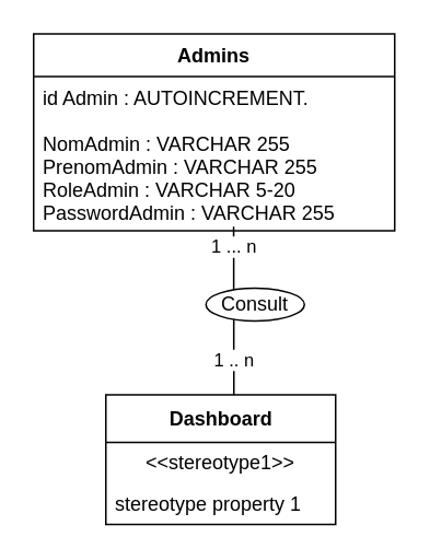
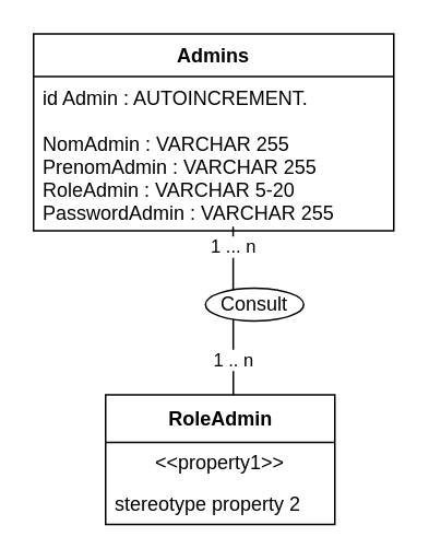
  <mxCell id="0" />
  <mxCell id="1" parent="0" />
  <mxCell id="2" value="Admins" style="swimlane;fontStyle=1;align=center;verticalAlign=top;childLayout=stackLayout;horizontal=1;startSize=26;horizontalStack=0;resizeParent=1;resizeParentMax=0;resizeLast=0;collapsible=1;marginBottom=0;" vertex="1" parent="1"><mxGeometry x="20" y="20" width="220" height="120" as="geometry" /></mxCell>
  <mxCell id="3" value="id Admin : AUTOINCREMENT.&#10;&#10;NomAdmin : VARCHAR 255&#10;PrenomAdmin : VARCHAR 255&#10;RoleAdmin : VARCHAR 5-20&#10;PasswordAdmin : VARCHAR 255&#10;" style="text;strokeColor=none;fillColor=none;align=left;verticalAlign=top;spacingLeft=4;spacingRight=4;overflow=hidden;rotatable=0;points=[[0,0.5],[1,0.5]];portConstraint=eastwest;" vertex="1" parent="2"><mxGeometry y="26" width="220" height="94" as="geometry" /></mxCell>
  <mxCell id="4" value="1 ... n" style="endArrow=none;html=1;entryX=0.554;entryY=0.974;entryDx=0;entryDy=0;entryPerimeter=0;" edge="1" parent="1" target="3"><mxGeometry x="0.757" width="50" height="50" relative="1" as="geometry"><mxPoint x="142" y="240" as="sourcePoint" /><mxPoint x="170" y="130" as="targetPoint" /><mxPoint as="offset" /></mxGeometry></mxCell>
  <mxCell id="5" value="1 .. n&lt;br&gt;" style="edgeLabel;html=1;align=center;verticalAlign=middle;resizable=0;points=[];" vertex="1" connectable="0" parent="4"><mxGeometry x="-0.562" relative="1" as="geometry"><mxPoint as="offset" /></mxGeometry></mxCell>
  <mxCell id="6" value="Consult" style="ellipse;whiteSpace=wrap;html=1;" vertex="1" parent="1"><mxGeometry x="125" y="175" width="60" height="20" as="geometry" /></mxCell>
- <mxCell id="7" value="Dashboard" style="swimlane;fontStyle=1;align=center;verticalAlign=middle;childLayout=stackLayout;horizontal=1;startSize=29;horizontalStack=0;resizeParent=1;resizeParentMax=0;resizeLast=0;collapsible=0;marginBottom=0;html=1;" vertex="1" parent="1"><mxGeometry x="64" y="240" width="140" height="79" as="geometry" /></mxCell>
- <mxCell id="8" value="&amp;lt;&amp;lt;stereotype1&amp;gt;&amp;gt;" style="text;html=1;strokeColor=none;fillColor=none;align=center;verticalAlign=middle;spacingLeft=4;spacingRight=4;overflow=hidden;rotatable=0;points=[[0,0.5],[1,0.5]];portConstraint=eastwest;" vertex="1" parent="7"><mxGeometry y="29" width="140" height="25" as="geometry" /></mxCell>
- <mxCell id="9" value="stereotype property 1" style="text;html=1;strokeColor=none;fillColor=none;align=left;verticalAlign=middle;spacingLeft=4;spacingRight=4;overflow=hidden;rotatable=0;points=[[0,0.5],[1,0.5]];portConstraint=eastwest;" vertex="1" parent="7"><mxGeometry y="54" width="140" height="25" as="geometry" /></mxCell>
+ <mxCell id="7" value="RoleAdmin" style="swimlane;fontStyle=1;align=center;verticalAlign=middle;childLayout=stackLayout;horizontal=1;startSize=29;horizontalStack=0;resizeParent=1;resizeParentMax=0;resizeLast=0;collapsible=0;marginBottom=0;html=1;" vertex="1" parent="1"><mxGeometry x="64" y="240" width="140" height="79" as="geometry" /></mxCell>
+ <mxCell id="8" value="&amp;lt;&amp;lt;property1&amp;gt;&amp;gt;" style="text;html=1;strokeColor=none;fillColor=none;align=center;verticalAlign=middle;spacingLeft=4;spacingRight=4;overflow=hidden;rotatable=0;points=[[0,0.5],[1,0.5]];portConstraint=eastwest;" vertex="1" parent="7"><mxGeometry y="29" width="140" height="25" as="geometry" /></mxCell>
+ <mxCell id="9" value="stereotype property 2" style="text;html=1;strokeColor=none;fillColor=none;align=left;verticalAlign=middle;spacingLeft=4;spacingRight=4;overflow=hidden;rotatable=0;points=[[0,0.5],[1,0.5]];portConstraint=eastwest;" vertex="1" parent="7"><mxGeometry y="54" width="140" height="25" as="geometry" /></mxCell>
